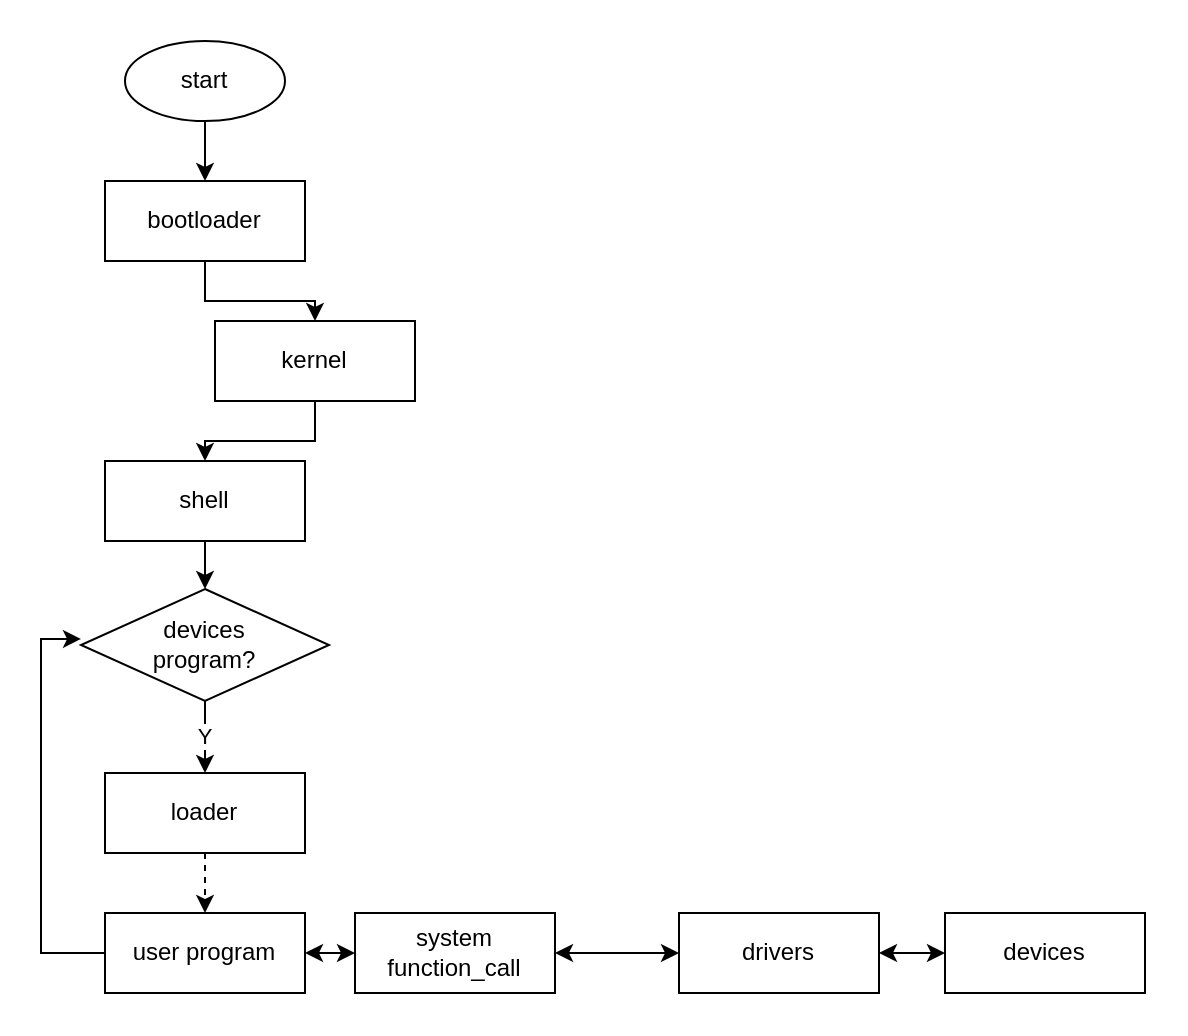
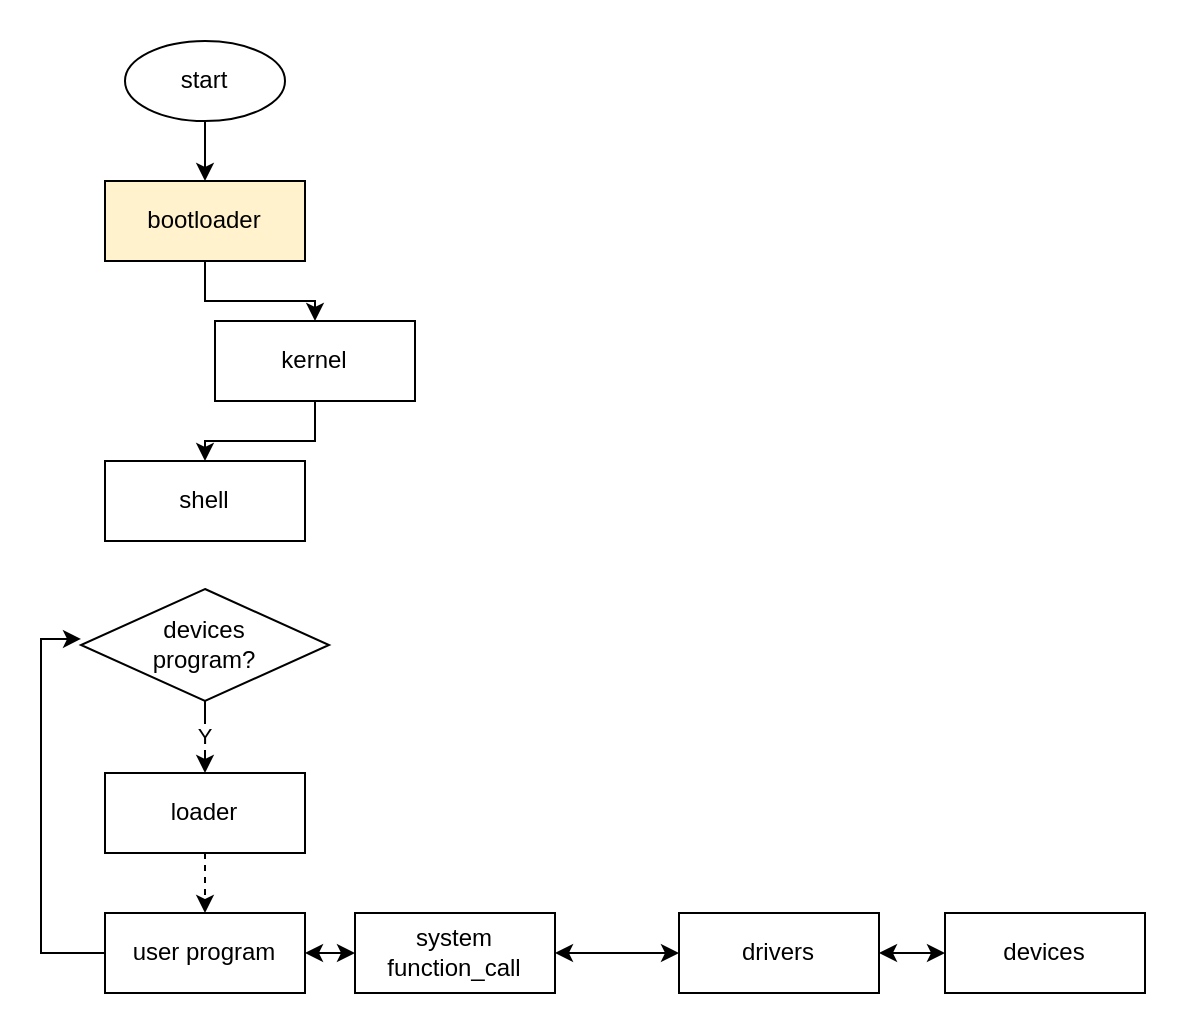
  <mxCell id="0" />
  <mxCell id="1" parent="0" />
  <mxCell id="2" style="edgeStyle=orthogonalEdgeStyle;rounded=0;orthogonalLoop=1;jettySize=auto;html=1;entryX=0.5;entryY=0;entryDx=0;entryDy=0;" edge="1" parent="1" source="3" target="5"><mxGeometry relative="1" as="geometry" /></mxCell>
  <mxCell id="3" value="start" style="ellipse;whiteSpace=wrap;html=1;" vertex="1" parent="1"><mxGeometry x="62" y="20" width="80" height="40" as="geometry" /></mxCell>
  <mxCell id="4" style="edgeStyle=orthogonalEdgeStyle;rounded=0;orthogonalLoop=1;jettySize=auto;html=1;exitX=0.5;exitY=1;exitDx=0;exitDy=0;entryX=0.5;entryY=0;entryDx=0;entryDy=0;" edge="1" parent="1" source="5" target="7"><mxGeometry relative="1" as="geometry" /></mxCell>
- <mxCell id="5" value="bootloader" style="rounded=0;whiteSpace=wrap;html=1;" vertex="1" parent="1"><mxGeometry x="52" y="90" width="100" height="40" as="geometry" /></mxCell>
+ <mxCell id="5" value="bootloader" style="rounded=0;whiteSpace=wrap;html=1;fillColor=#fff2cc;" vertex="1" parent="1"><mxGeometry x="52" y="90" width="100" height="40" as="geometry" /></mxCell>
  <mxCell id="6" style="edgeStyle=orthogonalEdgeStyle;rounded=0;orthogonalLoop=1;jettySize=auto;html=1;exitX=0.5;exitY=1;exitDx=0;exitDy=0;entryX=0.5;entryY=0;entryDx=0;entryDy=0;" edge="1" parent="1" source="7" target="9"><mxGeometry relative="1" as="geometry" /></mxCell>
  <mxCell id="7" value="kernel" style="rounded=0;whiteSpace=wrap;html=1;" vertex="1" parent="1"><mxGeometry x="107" y="160" width="100" height="40" as="geometry" /></mxCell>
- <mxCell id="8" style="edgeStyle=orthogonalEdgeStyle;rounded=0;orthogonalLoop=1;jettySize=auto;html=1;entryX=0.5;entryY=0;entryDx=0;entryDy=0;" edge="1" parent="1" source="9" target="20"><mxGeometry relative="1" as="geometry" /></mxCell>
  <mxCell id="9" value="shell" style="rounded=0;whiteSpace=wrap;html=1;" vertex="1" parent="1"><mxGeometry x="52" y="230" width="100" height="40" as="geometry" /></mxCell>
  <mxCell id="10" style="edgeStyle=orthogonalEdgeStyle;rounded=0;orthogonalLoop=1;jettySize=auto;html=1;exitX=1;exitY=0.5;exitDx=0;exitDy=0;entryX=0;entryY=0.5;entryDx=0;entryDy=0;startArrow=classic;startFill=1;" edge="1" parent="1" source="11" target="13"><mxGeometry relative="1" as="geometry" /></mxCell>
  <mxCell id="11" value="user program" style="rounded=0;whiteSpace=wrap;html=1;" vertex="1" parent="1"><mxGeometry x="52" y="456" width="100" height="40" as="geometry" /></mxCell>
  <mxCell id="12" style="edgeStyle=orthogonalEdgeStyle;rounded=0;orthogonalLoop=1;jettySize=auto;html=1;exitX=1;exitY=0.5;exitDx=0;exitDy=0;entryX=0;entryY=0.5;entryDx=0;entryDy=0;startArrow=classic;startFill=1;" edge="1" parent="1" source="13" target="15"><mxGeometry relative="1" as="geometry" /></mxCell>
  <mxCell id="13" value="system&lt;div&gt;function_call&lt;/div&gt;" style="rounded=0;whiteSpace=wrap;html=1;" vertex="1" parent="1"><mxGeometry x="177" y="456" width="100" height="40" as="geometry" /></mxCell>
  <mxCell id="14" style="edgeStyle=orthogonalEdgeStyle;rounded=0;orthogonalLoop=1;jettySize=auto;html=1;exitX=1;exitY=0.5;exitDx=0;exitDy=0;entryX=0;entryY=0.5;entryDx=0;entryDy=0;startArrow=classic;startFill=1;" edge="1" parent="1" source="15" target="16"><mxGeometry relative="1" as="geometry" /></mxCell>
  <mxCell id="15" value="drivers" style="rounded=0;whiteSpace=wrap;html=1;" vertex="1" parent="1"><mxGeometry x="339" y="456" width="100" height="40" as="geometry" /></mxCell>
  <mxCell id="16" value="devices" style="rounded=0;whiteSpace=wrap;html=1;" vertex="1" parent="1"><mxGeometry x="472" y="456" width="100" height="40" as="geometry" /></mxCell>
  <mxCell id="17" style="edgeStyle=orthogonalEdgeStyle;rounded=0;orthogonalLoop=1;jettySize=auto;html=1;exitX=0.5;exitY=1;exitDx=0;exitDy=0;entryX=0.5;entryY=0;entryDx=0;entryDy=0;dashed=1;" edge="1" parent="1" source="18" target="11"><mxGeometry relative="1" as="geometry" /></mxCell>
  <mxCell id="18" value="loader" style="rounded=0;whiteSpace=wrap;html=1;" vertex="1" parent="1"><mxGeometry x="52" y="386" width="100" height="40" as="geometry" /></mxCell>
  <mxCell id="19" value="Y" style="edgeStyle=orthogonalEdgeStyle;rounded=0;orthogonalLoop=1;jettySize=auto;html=1;exitX=0.5;exitY=1;exitDx=0;exitDy=0;entryX=0.5;entryY=0;entryDx=0;entryDy=0;" edge="1" parent="1" source="20" target="18"><mxGeometry relative="1" as="geometry" /></mxCell>
  <mxCell id="20" value="devices&lt;div&gt;program?&lt;/div&gt;" style="rhombus;whiteSpace=wrap;html=1;" vertex="1" parent="1"><mxGeometry x="40" y="294" width="124" height="56" as="geometry" /></mxCell>
  <mxCell id="21" style="edgeStyle=orthogonalEdgeStyle;rounded=0;orthogonalLoop=1;jettySize=auto;html=1;entryX=0;entryY=0.446;entryDx=0;entryDy=0;entryPerimeter=0;" edge="1" parent="1" source="11" target="20"><mxGeometry relative="1" as="geometry"><Array as="points"><mxPoint x="20" y="476" /><mxPoint x="20" y="319" /></Array></mxGeometry></mxCell>
